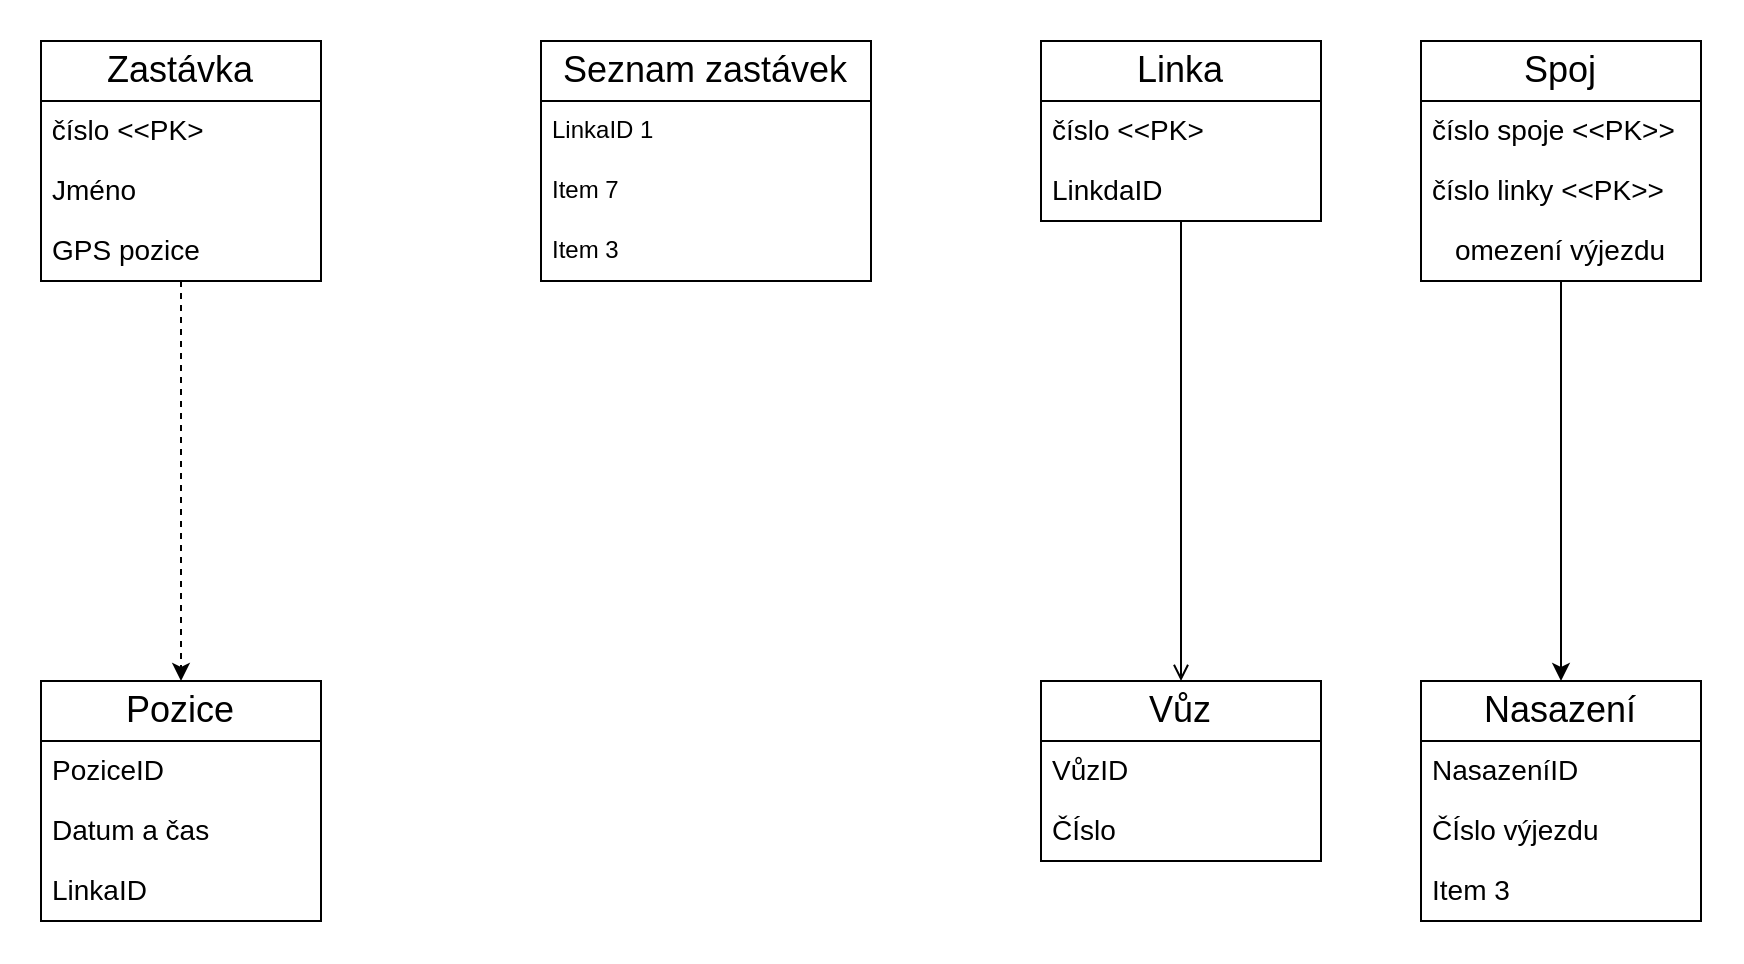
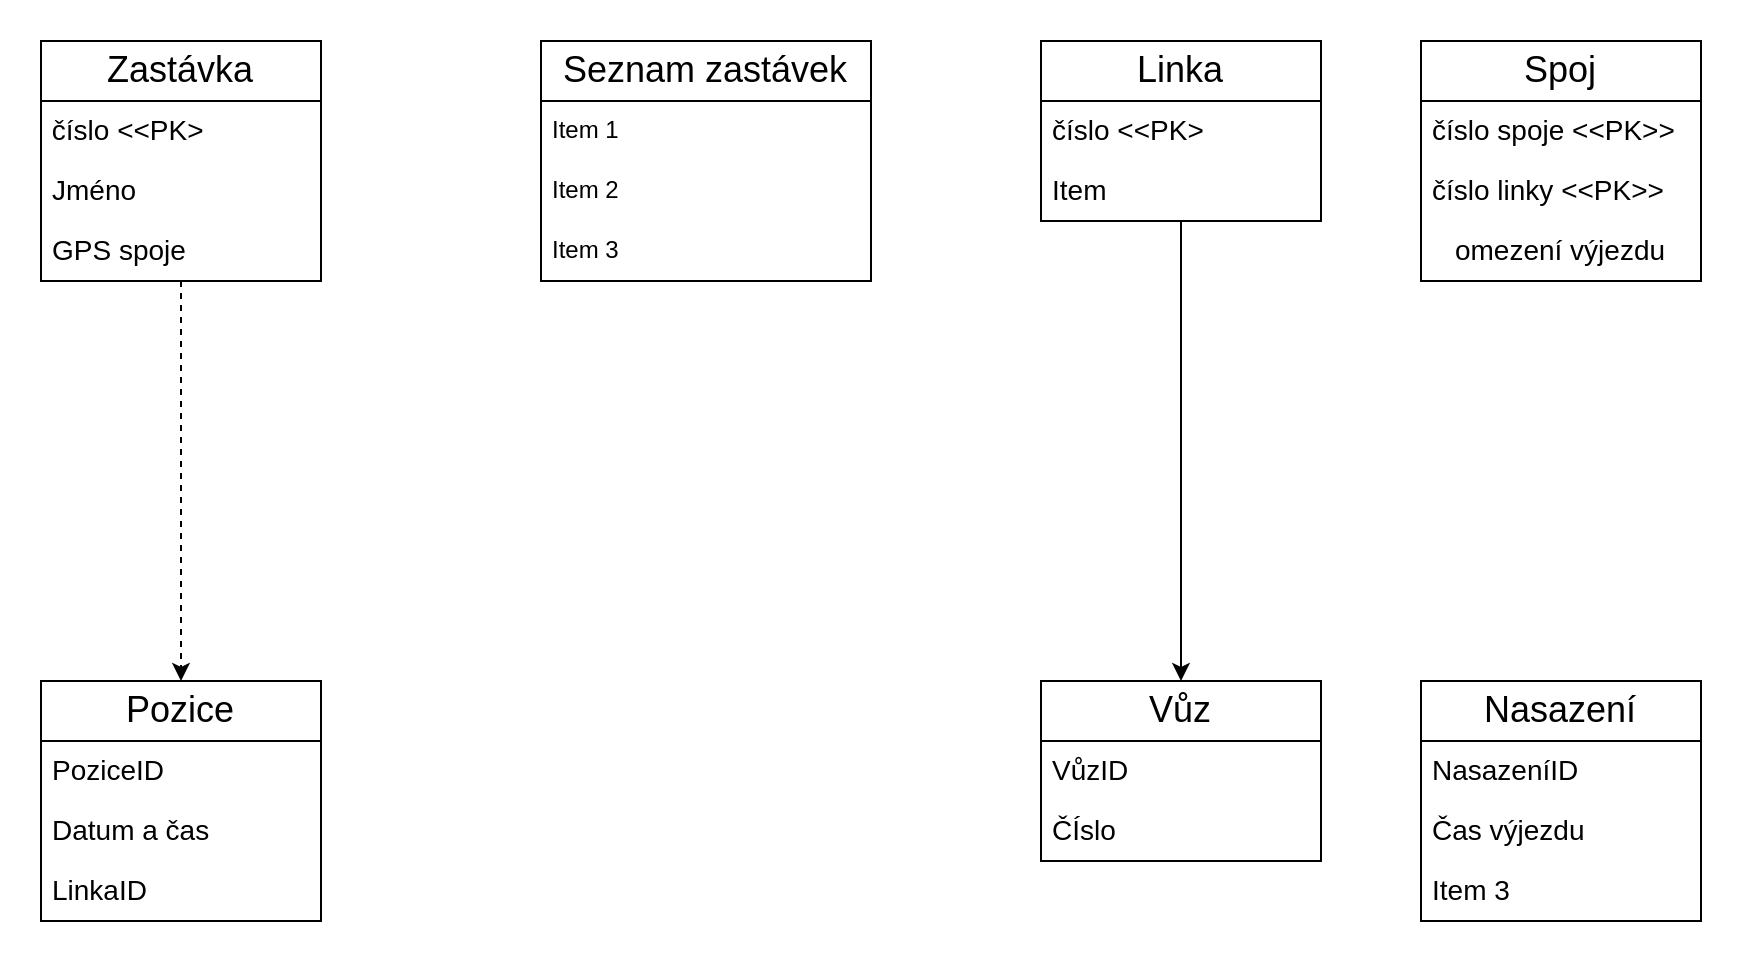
  <mxCell id="0" />
  <mxCell id="1" parent="0" />
  <mxCell id="2" style="edgeStyle=orthogonalEdgeStyle;rounded=0;orthogonalLoop=1;jettySize=auto;html=1;entryX=0.5;entryY=0;entryDx=0;entryDy=0;dashed=1;" parent="1" source="3" target="20" edge="1"><mxGeometry relative="1" as="geometry" /></mxCell>
  <mxCell id="3" value="&lt;font style=&quot;font-size: 18px;&quot;&gt;Zastávka&lt;/font&gt;" style="swimlane;fontStyle=0;childLayout=stackLayout;horizontal=1;startSize=30;horizontalStack=0;resizeParent=1;resizeParentMax=0;resizeLast=0;collapsible=1;marginBottom=0;whiteSpace=wrap;html=1;" parent="1" vertex="1"><mxGeometry x="20" y="20" width="140" height="120" as="geometry" /></mxCell>
  <mxCell id="4" value="&lt;font style=&quot;font-size: 14px;&quot;&gt;&amp;nbsp;číslo &amp;lt;&amp;lt;PK&amp;gt;&lt;/font&gt;" style="text;html=1;strokeColor=none;fillColor=none;align=left;verticalAlign=middle;whiteSpace=wrap;rounded=0;" vertex="1" parent="3"><mxGeometry y="30" width="140" height="30" as="geometry" /></mxCell>
  <mxCell id="5" value="&lt;font style=&quot;font-size: 14px;&quot;&gt;Jméno&lt;/font&gt;" style="text;strokeColor=none;fillColor=none;align=left;verticalAlign=middle;spacingLeft=4;spacingRight=4;overflow=hidden;points=[[0,0.5],[1,0.5]];portConstraint=eastwest;rotatable=0;whiteSpace=wrap;html=1;" parent="3" vertex="1"><mxGeometry y="60" width="140" height="30" as="geometry" /></mxCell>
- <mxCell id="6" value="&lt;font style=&quot;font-size: 14px;&quot;&gt;GPS pozice&lt;/font&gt;" style="text;strokeColor=none;fillColor=none;align=left;verticalAlign=middle;spacingLeft=4;spacingRight=4;overflow=hidden;points=[[0,0.5],[1,0.5]];portConstraint=eastwest;rotatable=0;whiteSpace=wrap;html=1;" parent="3" vertex="1"><mxGeometry y="90" width="140" height="30" as="geometry" /></mxCell>
- <mxCell id="7" style="edgeStyle=orthogonalEdgeStyle;rounded=0;orthogonalLoop=1;jettySize=auto;html=1;endArrow=open;" parent="1" source="8" target="24" edge="1"><mxGeometry relative="1" as="geometry" /></mxCell>
+ <mxCell id="6" value="&lt;font style=&quot;font-size: 14px;&quot;&gt;GPS spoje&lt;/font&gt;" style="text;strokeColor=none;fillColor=none;align=left;verticalAlign=middle;spacingLeft=4;spacingRight=4;overflow=hidden;points=[[0,0.5],[1,0.5]];portConstraint=eastwest;rotatable=0;whiteSpace=wrap;html=1;" parent="3" vertex="1"><mxGeometry y="90" width="140" height="30" as="geometry" /></mxCell>
+ <mxCell id="7" style="edgeStyle=orthogonalEdgeStyle;rounded=0;orthogonalLoop=1;jettySize=auto;html=1;" parent="1" source="8" target="24" edge="1"><mxGeometry relative="1" as="geometry" /></mxCell>
  <mxCell id="8" value="&lt;font style=&quot;font-size: 18px;&quot;&gt;Linka&lt;/font&gt;" style="swimlane;fontStyle=0;childLayout=stackLayout;horizontal=1;startSize=30;horizontalStack=0;resizeParent=1;resizeParentMax=0;resizeLast=0;collapsible=1;marginBottom=0;whiteSpace=wrap;html=1;" parent="1" vertex="1"><mxGeometry x="520" y="20" width="140" height="90" as="geometry"><mxRectangle x="355" y="40" width="60" height="30" as="alternateBounds" /></mxGeometry></mxCell>
  <mxCell id="9" value="&lt;font style=&quot;font-size: 14px;&quot;&gt;číslo &amp;lt;&amp;lt;PK&amp;gt;&lt;br&gt;&lt;/font&gt;" style="text;strokeColor=none;fillColor=none;align=left;verticalAlign=middle;spacingLeft=4;spacingRight=4;overflow=hidden;points=[[0,0.5],[1,0.5]];portConstraint=eastwest;rotatable=0;whiteSpace=wrap;html=1;" parent="8" vertex="1"><mxGeometry y="30" width="140" height="30" as="geometry" /></mxCell>
- <mxCell id="10" value="&lt;font style=&quot;font-size: 14px;&quot;&gt;LinkdaID&lt;/font&gt;" style="text;strokeColor=none;fillColor=none;align=left;verticalAlign=middle;spacingLeft=4;spacingRight=4;overflow=hidden;points=[[0,0.5],[1,0.5]];portConstraint=eastwest;rotatable=0;whiteSpace=wrap;html=1;" parent="8" vertex="1"><mxGeometry y="60" width="140" height="30" as="geometry" /></mxCell>
- <mxCell id="11" style="edgeStyle=orthogonalEdgeStyle;rounded=0;orthogonalLoop=1;jettySize=auto;html=1;entryX=0.5;entryY=0;entryDx=0;entryDy=0;" parent="1" source="12" target="16" edge="1"><mxGeometry relative="1" as="geometry" /></mxCell>
+ <mxCell id="10" value="&lt;font style=&quot;font-size: 14px;&quot;&gt;Item&lt;/font&gt;" style="text;strokeColor=none;fillColor=none;align=left;verticalAlign=middle;spacingLeft=4;spacingRight=4;overflow=hidden;points=[[0,0.5],[1,0.5]];portConstraint=eastwest;rotatable=0;whiteSpace=wrap;html=1;" parent="8" vertex="1"><mxGeometry y="60" width="140" height="30" as="geometry" /></mxCell>
  <mxCell id="12" value="&lt;font style=&quot;font-size: 18px;&quot;&gt;Spoj&lt;/font&gt;" style="swimlane;fontStyle=0;childLayout=stackLayout;horizontal=1;startSize=30;horizontalStack=0;resizeParent=1;resizeParentMax=0;resizeLast=0;collapsible=1;marginBottom=0;whiteSpace=wrap;html=1;" parent="1" vertex="1"><mxGeometry x="710" y="20" width="140" height="120" as="geometry" /></mxCell>
  <mxCell id="13" value="&lt;font style=&quot;font-size: 14px;&quot;&gt;číslo spoje &amp;lt;&amp;lt;PK&amp;gt;&amp;gt;&lt;/font&gt;" style="text;strokeColor=none;fillColor=none;align=left;verticalAlign=middle;spacingLeft=4;spacingRight=4;overflow=hidden;points=[[0,0.5],[1,0.5]];portConstraint=eastwest;rotatable=0;whiteSpace=wrap;html=1;" parent="12" vertex="1"><mxGeometry y="30" width="140" height="30" as="geometry" /></mxCell>
  <mxCell id="14" value="&lt;font style=&quot;font-size: 14px;&quot;&gt;číslo linky &amp;lt;&amp;lt;PK&amp;gt;&amp;gt;&lt;/font&gt;" style="text;strokeColor=none;fillColor=none;align=left;verticalAlign=middle;spacingLeft=4;spacingRight=4;overflow=hidden;points=[[0,0.5],[1,0.5]];portConstraint=eastwest;rotatable=0;whiteSpace=wrap;html=1;" parent="12" vertex="1"><mxGeometry y="60" width="140" height="30" as="geometry" /></mxCell>
  <mxCell id="15" value="&lt;font style=&quot;font-size: 14px;&quot;&gt;omezení výjezdu&lt;/font&gt;" style="text;html=1;strokeColor=none;fillColor=none;align=center;verticalAlign=middle;whiteSpace=wrap;rounded=0;" vertex="1" parent="12"><mxGeometry y="90" width="140" height="30" as="geometry" /></mxCell>
  <mxCell id="16" value="&lt;font style=&quot;font-size: 18px;&quot;&gt;Nasazení&lt;/font&gt;" style="swimlane;fontStyle=0;childLayout=stackLayout;horizontal=1;startSize=30;horizontalStack=0;resizeParent=1;resizeParentMax=0;resizeLast=0;collapsible=1;marginBottom=0;whiteSpace=wrap;html=1;" parent="1" vertex="1"><mxGeometry x="710" y="340" width="140" height="120" as="geometry" /></mxCell>
  <mxCell id="17" value="&lt;font style=&quot;font-size: 14px;&quot;&gt;NasazeníID&lt;/font&gt;" style="text;strokeColor=none;fillColor=none;align=left;verticalAlign=middle;spacingLeft=4;spacingRight=4;overflow=hidden;points=[[0,0.5],[1,0.5]];portConstraint=eastwest;rotatable=0;whiteSpace=wrap;html=1;" parent="16" vertex="1"><mxGeometry y="30" width="140" height="30" as="geometry" /></mxCell>
- <mxCell id="18" value="&lt;font style=&quot;font-size: 14px;&quot;&gt;ČÍslo výjezdu&lt;/font&gt;" style="text;strokeColor=none;fillColor=none;align=left;verticalAlign=middle;spacingLeft=4;spacingRight=4;overflow=hidden;points=[[0,0.5],[1,0.5]];portConstraint=eastwest;rotatable=0;whiteSpace=wrap;html=1;" parent="16" vertex="1"><mxGeometry y="60" width="140" height="30" as="geometry" /></mxCell>
+ <mxCell id="18" value="&lt;font style=&quot;font-size: 14px;&quot;&gt;Čas výjezdu&lt;/font&gt;" style="text;strokeColor=none;fillColor=none;align=left;verticalAlign=middle;spacingLeft=4;spacingRight=4;overflow=hidden;points=[[0,0.5],[1,0.5]];portConstraint=eastwest;rotatable=0;whiteSpace=wrap;html=1;" parent="16" vertex="1"><mxGeometry y="60" width="140" height="30" as="geometry" /></mxCell>
  <mxCell id="19" value="&lt;font style=&quot;font-size: 14px;&quot;&gt;Item 3&lt;/font&gt;" style="text;strokeColor=none;fillColor=none;align=left;verticalAlign=middle;spacingLeft=4;spacingRight=4;overflow=hidden;points=[[0,0.5],[1,0.5]];portConstraint=eastwest;rotatable=0;whiteSpace=wrap;html=1;" parent="16" vertex="1"><mxGeometry y="90" width="140" height="30" as="geometry" /></mxCell>
  <mxCell id="20" value="&lt;font style=&quot;font-size: 18px;&quot;&gt;Pozice&lt;/font&gt;" style="swimlane;fontStyle=0;childLayout=stackLayout;horizontal=1;startSize=30;horizontalStack=0;resizeParent=1;resizeParentMax=0;resizeLast=0;collapsible=1;marginBottom=0;whiteSpace=wrap;html=1;" parent="1" vertex="1"><mxGeometry x="20" y="340" width="140" height="120" as="geometry" /></mxCell>
  <mxCell id="21" value="&lt;font style=&quot;font-size: 14px;&quot;&gt;PoziceID&lt;/font&gt;" style="text;strokeColor=none;fillColor=none;align=left;verticalAlign=middle;spacingLeft=4;spacingRight=4;overflow=hidden;points=[[0,0.5],[1,0.5]];portConstraint=eastwest;rotatable=0;whiteSpace=wrap;html=1;" parent="20" vertex="1"><mxGeometry y="30" width="140" height="30" as="geometry" /></mxCell>
  <mxCell id="22" value="&lt;font style=&quot;font-size: 14px;&quot;&gt;Datum a čas&lt;/font&gt;" style="text;strokeColor=none;fillColor=none;align=left;verticalAlign=middle;spacingLeft=4;spacingRight=4;overflow=hidden;points=[[0,0.5],[1,0.5]];portConstraint=eastwest;rotatable=0;whiteSpace=wrap;html=1;" parent="20" vertex="1"><mxGeometry y="60" width="140" height="30" as="geometry" /></mxCell>
  <mxCell id="23" value="&lt;font style=&quot;font-size: 14px;&quot;&gt;LinkaID&lt;/font&gt;" style="text;strokeColor=none;fillColor=none;align=left;verticalAlign=middle;spacingLeft=4;spacingRight=4;overflow=hidden;points=[[0,0.5],[1,0.5]];portConstraint=eastwest;rotatable=0;whiteSpace=wrap;html=1;" parent="20" vertex="1"><mxGeometry y="90" width="140" height="30" as="geometry" /></mxCell>
  <mxCell id="24" value="&lt;font style=&quot;font-size: 18px;&quot;&gt;Vůz&lt;/font&gt;" style="swimlane;fontStyle=0;childLayout=stackLayout;horizontal=1;startSize=30;horizontalStack=0;resizeParent=1;resizeParentMax=0;resizeLast=0;collapsible=1;marginBottom=0;whiteSpace=wrap;html=1;" parent="1" vertex="1"><mxGeometry x="520" y="340" width="140" height="90" as="geometry" /></mxCell>
  <mxCell id="25" value="&lt;font style=&quot;font-size: 14px;&quot;&gt;VůzID&lt;/font&gt;" style="text;strokeColor=none;fillColor=none;align=left;verticalAlign=middle;spacingLeft=4;spacingRight=4;overflow=hidden;points=[[0,0.5],[1,0.5]];portConstraint=eastwest;rotatable=0;whiteSpace=wrap;html=1;" parent="24" vertex="1"><mxGeometry y="30" width="140" height="30" as="geometry" /></mxCell>
  <mxCell id="26" value="&lt;font style=&quot;font-size: 14px;&quot;&gt;ČÍslo&lt;/font&gt;" style="text;strokeColor=none;fillColor=none;align=left;verticalAlign=middle;spacingLeft=4;spacingRight=4;overflow=hidden;points=[[0,0.5],[1,0.5]];portConstraint=eastwest;rotatable=0;whiteSpace=wrap;html=1;" parent="24" vertex="1"><mxGeometry y="60" width="140" height="30" as="geometry" /></mxCell>
  <mxCell id="27" value="&lt;span style=&quot;font-size: 18px;&quot;&gt;Seznam zastávek&lt;/span&gt;" style="swimlane;fontStyle=0;childLayout=stackLayout;horizontal=1;startSize=30;horizontalStack=0;resizeParent=1;resizeParentMax=0;resizeLast=0;collapsible=1;marginBottom=0;whiteSpace=wrap;html=1;" vertex="1" parent="1"><mxGeometry x="270" y="20" width="165" height="120" as="geometry" /></mxCell>
- <mxCell id="28" value="LinkaID 1" style="text;strokeColor=none;fillColor=none;align=left;verticalAlign=middle;spacingLeft=4;spacingRight=4;overflow=hidden;points=[[0,0.5],[1,0.5]];portConstraint=eastwest;rotatable=0;whiteSpace=wrap;html=1;" vertex="1" parent="27"><mxGeometry y="30" width="165" height="30" as="geometry" /></mxCell>
- <mxCell id="29" value="Item 7" style="text;strokeColor=none;fillColor=none;align=left;verticalAlign=middle;spacingLeft=4;spacingRight=4;overflow=hidden;points=[[0,0.5],[1,0.5]];portConstraint=eastwest;rotatable=0;whiteSpace=wrap;html=1;" vertex="1" parent="27"><mxGeometry y="60" width="165" height="30" as="geometry" /></mxCell>
+ <mxCell id="28" value="Item 1" style="text;strokeColor=none;fillColor=none;align=left;verticalAlign=middle;spacingLeft=4;spacingRight=4;overflow=hidden;points=[[0,0.5],[1,0.5]];portConstraint=eastwest;rotatable=0;whiteSpace=wrap;html=1;" vertex="1" parent="27"><mxGeometry y="30" width="165" height="30" as="geometry" /></mxCell>
+ <mxCell id="29" value="Item 2" style="text;strokeColor=none;fillColor=none;align=left;verticalAlign=middle;spacingLeft=4;spacingRight=4;overflow=hidden;points=[[0,0.5],[1,0.5]];portConstraint=eastwest;rotatable=0;whiteSpace=wrap;html=1;" vertex="1" parent="27"><mxGeometry y="60" width="165" height="30" as="geometry" /></mxCell>
  <mxCell id="30" value="Item 3" style="text;strokeColor=none;fillColor=none;align=left;verticalAlign=middle;spacingLeft=4;spacingRight=4;overflow=hidden;points=[[0,0.5],[1,0.5]];portConstraint=eastwest;rotatable=0;whiteSpace=wrap;html=1;" vertex="1" parent="27"><mxGeometry y="90" width="165" height="30" as="geometry" /></mxCell>
